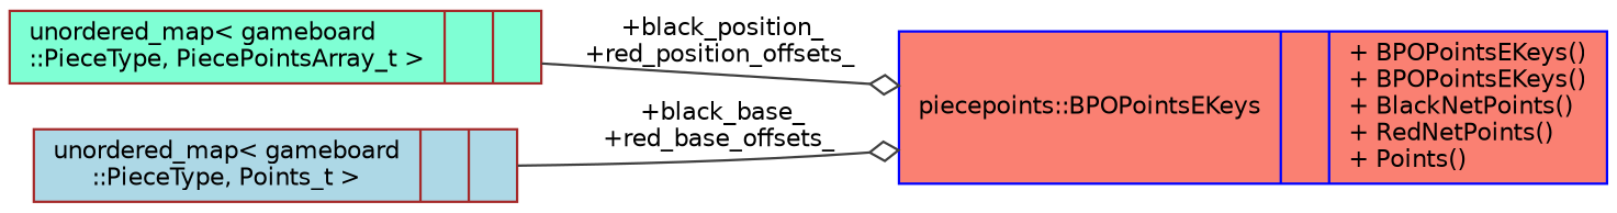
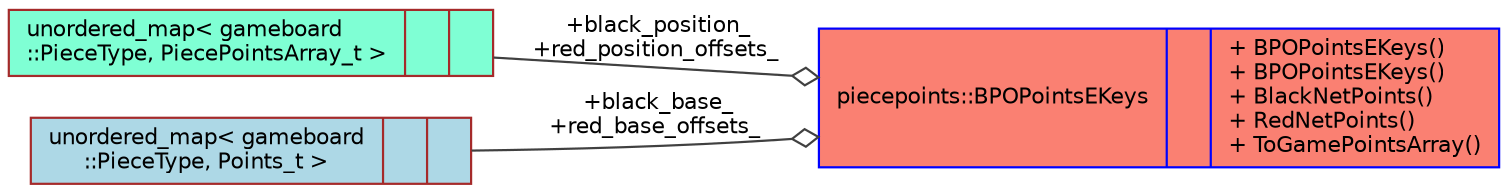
  digraph {
    rankdir=LR
    node [color=brown fontname=Helvetica fontsize=10 shape=record style=filled]
    edge [arrowhead=odiamond color=grey25 fontname=Helvetica fontsize=10 labelfontname=Helvetica labelfontsize=10 style=solid]
-   n1 [color=blue fillcolor=salmon fontcolor=black height=0.2 label="{piecepoints::BPOPointsEKeys\n||+ BPOPointsEKeys()\l+ BPOPointsEKeys()\l+ BlackNetPoints()\l+ RedNetPoints()\l+ Points()\l}" width=0.4]
+   n1 [color=blue fillcolor=salmon fontcolor=black height=0.2 label="{piecepoints::BPOPointsEKeys\n||+ BPOPointsEKeys()\l+ BPOPointsEKeys()\l+ BlackNetPoints()\l+ RedNetPoints()\l+ ToGamePointsArray()\l}" width=0.4]
    n2 [fillcolor=aquamarine height=0.2 label="{unordered_map\< gameboard\l::PieceType, PiecePointsArray_t \>\n||}" width=0.4]
    n3 [fillcolor=lightblue height=0.2 label="{unordered_map\< gameboard\l::PieceType, Points_t \>\n||}" width=0.4]
    n2 -> n1 [label=" +black_position_\n+red_position_offsets_"]
    n3 -> n1 [label=" +black_base_\n+red_base_offsets_"]
  }
